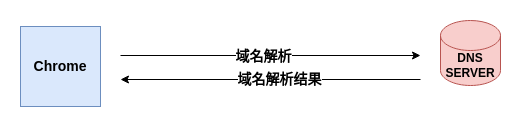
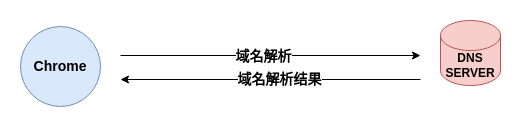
  <mxCell id="0" />
  <mxCell id="1" parent="0" />
  <mxCell id="2" value="&lt;b&gt;DNS SERVER&lt;/b&gt;" style="shape=cylinder3;whiteSpace=wrap;html=1;boundedLbl=1;backgroundOutline=1;size=15;fillColor=#f8cecc;strokeColor=#b85450;" vertex="1" parent="1"><mxGeometry x="440" y="20" width="60" height="65" as="geometry" /></mxCell>
- <mxCell id="3" value="&lt;font style=&quot;font-size: 14px;&quot;&gt;&lt;b&gt;Chrome&lt;/b&gt;&lt;/font&gt;" style="whiteSpace=wrap;html=1;aspect=fixed;fillColor=#dae8fc;strokeColor=#6c8ebf;rounded=0;" vertex="1" parent="1"><mxGeometry x="20" y="26" width="80" height="80" as="geometry" /></mxCell>
+ <mxCell id="3" value="&lt;font style=&quot;font-size: 14px;&quot;&gt;&lt;b&gt;Chrome&lt;/b&gt;&lt;/font&gt;" style="ellipse;whiteSpace=wrap;html=1;aspect=fixed;fillColor=#dae8fc;strokeColor=#6c8ebf;" vertex="1" parent="1"><mxGeometry x="20" y="26" width="80" height="80" as="geometry" /></mxCell>
  <mxCell id="4" value="" style="endArrow=classic;html=1;rounded=0;" edge="1" parent="1"><mxGeometry width="50" height="50" relative="1" as="geometry"><mxPoint x="120" y="55" as="sourcePoint" /><mxPoint x="420" y="55" as="targetPoint" /></mxGeometry></mxCell>
  <mxCell id="5" value="&lt;font style=&quot;font-size: 14px;&quot;&gt;&lt;b&gt;域名解析&lt;/b&gt;&lt;/font&gt;" style="edgeLabel;html=1;align=center;verticalAlign=middle;resizable=0;points=[];" vertex="1" connectable="0" parent="4"><mxGeometry x="-0.053" y="3" relative="1" as="geometry"><mxPoint y="3" as="offset" /></mxGeometry></mxCell>
  <mxCell id="6" value="" style="endArrow=classic;html=1;rounded=0;" edge="1" parent="1"><mxGeometry width="50" height="50" relative="1" as="geometry"><mxPoint x="420" y="79" as="sourcePoint" /><mxPoint x="120" y="79" as="targetPoint" /></mxGeometry></mxCell>
  <mxCell id="7" value="&lt;font style=&quot;font-size: 14px;&quot;&gt;&lt;b&gt;域名解析结果&lt;/b&gt;&lt;/font&gt;" style="edgeLabel;html=1;align=center;verticalAlign=middle;resizable=0;points=[];" vertex="1" connectable="0" parent="6"><mxGeometry x="-0.053" y="3" relative="1" as="geometry"><mxPoint y="-4" as="offset" /></mxGeometry></mxCell>
